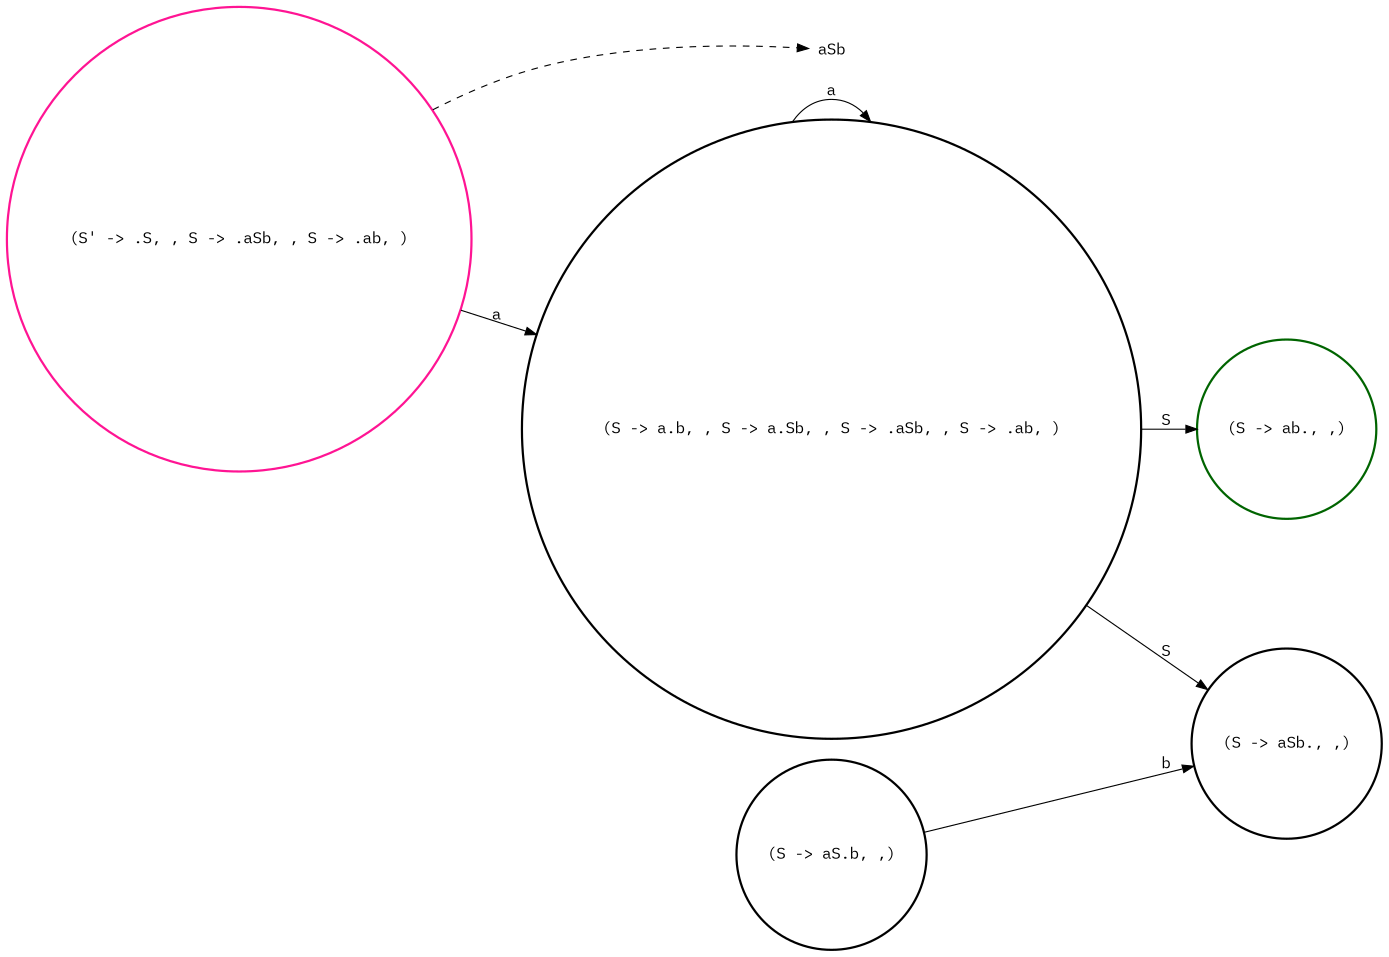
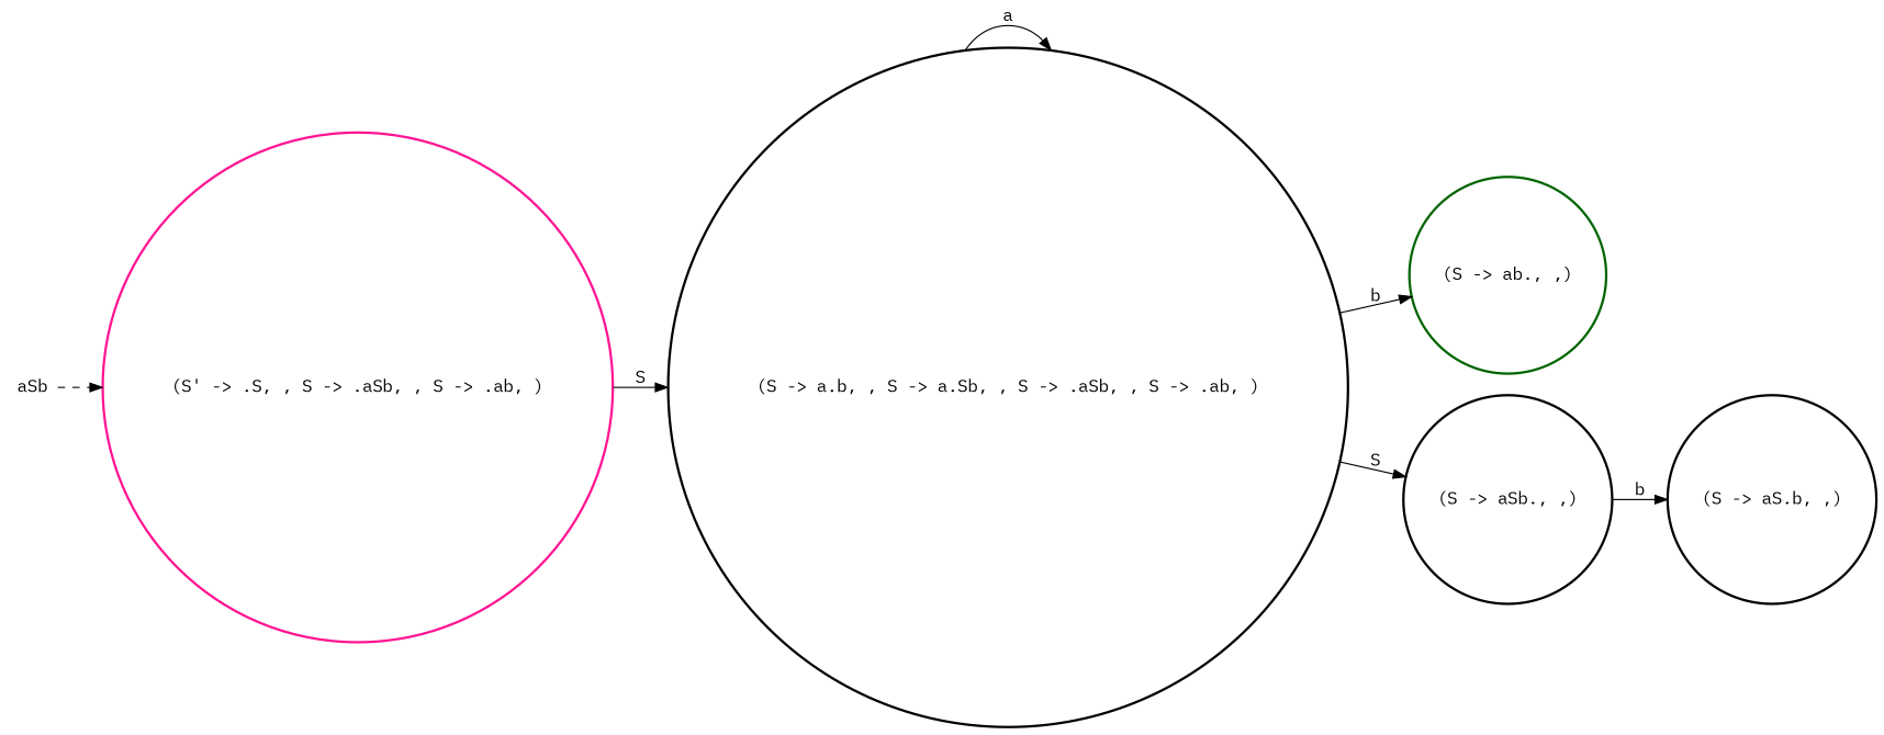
  digraph {
    fontname="IBM Plex Mono"
    rankdir=LR
    node [color=black fontname="IBM Plex Mono" shape=circle style=bold]
    edge [fontname="IBM Plex Mono" labeldistance=2]
    n1 [color=darkgreen height=0 label=aSb shape=plaintext width=0 style=""]
    n2 [color=deeppink label="(S' -> .S, , S -> .aSb, , S -> .ab, )"]
    n3 [label="(S -> a.b, , S -> a.Sb, , S -> .aSb, , S -> .ab, )"]
    n4 [color=darkgreen label="(S -> ab., ,)"]
    n5 [label="(S -> aSb., ,)"]
    n6 [label="(S -> aS.b, ,)"]
-   n2 -> n1 [style=dashed labeldistance=""]
-   n2 -> n3 [label=a]
+   n1 -> n2 [style=dashed labeldistance=""]
+   n2 -> n3 [label=S]
    n3 -> n3 [label=a]
-   n3 -> n4 [label=S]
+   n3 -> n4 [label=b]
    n3 -> n5 [label=S]
-   n6 -> n5 [label=b]
+   n5 -> n6 [label=b]
  }
